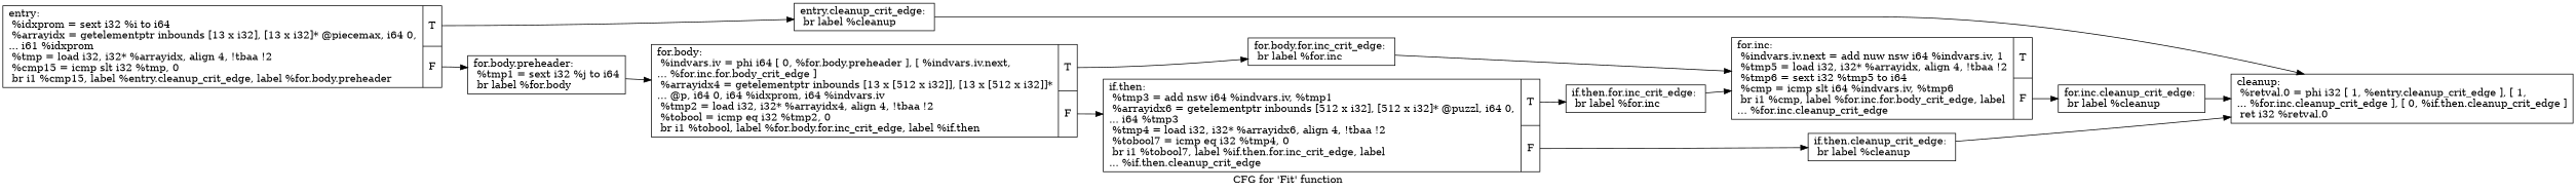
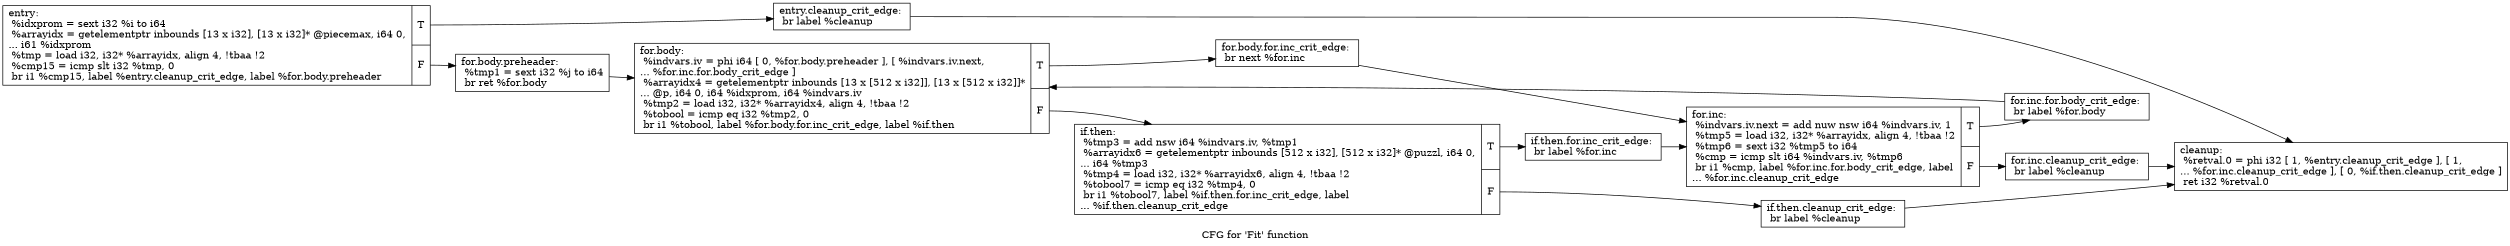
  digraph {
    label="CFG for 'Fit' function"
    rankdir=LR
    node [shape=record]
    n1 [label="{entry:\l  %idxprom = sext i32 %i to i64\l  %arrayidx = getelementptr inbounds [13 x i32], [13 x i32]* @piecemax, i64 0,\l... i61 %idxprom\l  %tmp = load i32, i32* %arrayidx, align 4, !tbaa !2\l  %cmp15 = icmp slt i32 %tmp, 0\l  br i1 %cmp15, label %entry.cleanup_crit_edge, label %for.body.preheader\l|{<s0>T|<s1>F}}"]
    n2 [label="{entry.cleanup_crit_edge:                          \l  br label %cleanup\l}"]
-   n3 [label="{for.body.preheader:                               \l  %tmp1 = sext i32 %j to i64\l  br label %for.body\l}"]
+   n3 [label="{for.body.preheader:                               \l  %tmp1 = sext i32 %j to i64\l  br ret %for.body\l}"]
    n4 [label="{cleanup:                                          \l  %retval.0 = phi i32 [ 1, %entry.cleanup_crit_edge ], [ 1,\l... %for.inc.cleanup_crit_edge ], [ 0, %if.then.cleanup_crit_edge ]\l  ret i32 %retval.0\l}"]
    n5 [label="{for.body:                                         \l  %indvars.iv = phi i64 [ 0, %for.body.preheader ], [ %indvars.iv.next,\l... %for.inc.for.body_crit_edge ]\l  %arrayidx4 = getelementptr inbounds [13 x [512 x i32]], [13 x [512 x i32]]*\l... @p, i64 0, i64 %idxprom, i64 %indvars.iv\l  %tmp2 = load i32, i32* %arrayidx4, align 4, !tbaa !2\l  %tobool = icmp eq i32 %tmp2, 0\l  br i1 %tobool, label %for.body.for.inc_crit_edge, label %if.then\l|{<s0>T|<s1>F}}"]
-   n6 [label="{for.body.for.inc_crit_edge:                       \l  br label %for.inc\l}"]
+   n6 [label="{for.body.for.inc_crit_edge:                       \l  br next %for.inc\l}"]
    n7 [label="{if.then:                                          \l  %tmp3 = add nsw i64 %indvars.iv, %tmp1\l  %arrayidx6 = getelementptr inbounds [512 x i32], [512 x i32]* @puzzl, i64 0,\l... i64 %tmp3\l  %tmp4 = load i32, i32* %arrayidx6, align 4, !tbaa !2\l  %tobool7 = icmp eq i32 %tmp4, 0\l  br i1 %tobool7, label %if.then.for.inc_crit_edge, label\l... %if.then.cleanup_crit_edge\l|{<s0>T|<s1>F}}"]
    n8 [label="{for.inc:                                          \l  %indvars.iv.next = add nuw nsw i64 %indvars.iv, 1\l  %tmp5 = load i32, i32* %arrayidx, align 4, !tbaa !2\l  %tmp6 = sext i32 %tmp5 to i64\l  %cmp = icmp slt i64 %indvars.iv, %tmp6\l  br i1 %cmp, label %for.inc.for.body_crit_edge, label\l... %for.inc.cleanup_crit_edge\l|{<s0>T|<s1>F}}"]
    n9 [label="{if.then.for.inc_crit_edge:                        \l  br label %for.inc\l}"]
    n10 [label="{if.then.cleanup_crit_edge:                        \l  br label %cleanup\l}"]
+   n11 [label="{for.inc.for.body_crit_edge:                       \l  br label %for.body\l}"]
    n12 [label="{for.inc.cleanup_crit_edge:                        \l  br label %cleanup\l}"]
    n1 -> n2 [tailport=s0]
    n1 -> n3 [tailport=s1]
    n2 -> n4
    n3 -> n5
    n5 -> n6 [tailport=s0]
    n5 -> n7 [tailport=s1]
    n6 -> n8
    n7 -> n9 [tailport=s0]
    n7 -> n10 [tailport=s1]
+   n8 -> n11 [tailport=s0]
    n8 -> n12 [tailport=s1]
    n9 -> n8
    n10 -> n4
+   n11 -> n5
    n12 -> n4
  }
